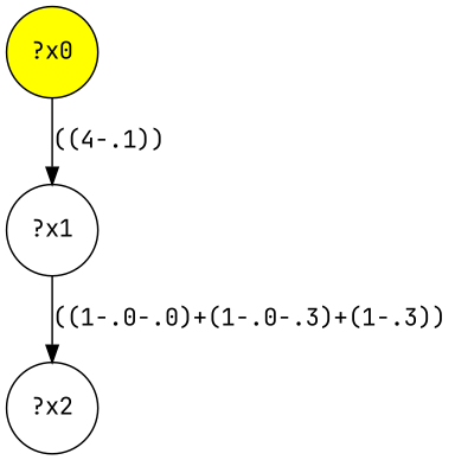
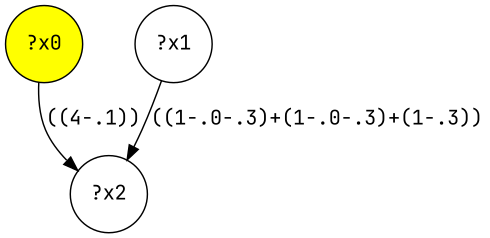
  digraph {
    fontname="JetBrains Mono"
    node [fontname="JetBrains Mono" shape=circle]
    edge [fontname="JetBrains Mono"]
    n1 [fillcolor=yellow label="?x0" style="filled,"]
    n2 [label="?x1"]
    n3 [label="?x2"]
-   n1 -> n2 [label="((4-.1))"]
-   n2 -> n3 [label="((1-.0-.0)+(1-.0-.3)+(1-.3))"]
+   n1 -> n3 [label="((4-.1))"]
+   n2 -> n3 [label="((1-.0-.3)+(1-.0-.3)+(1-.3))"]
  }
